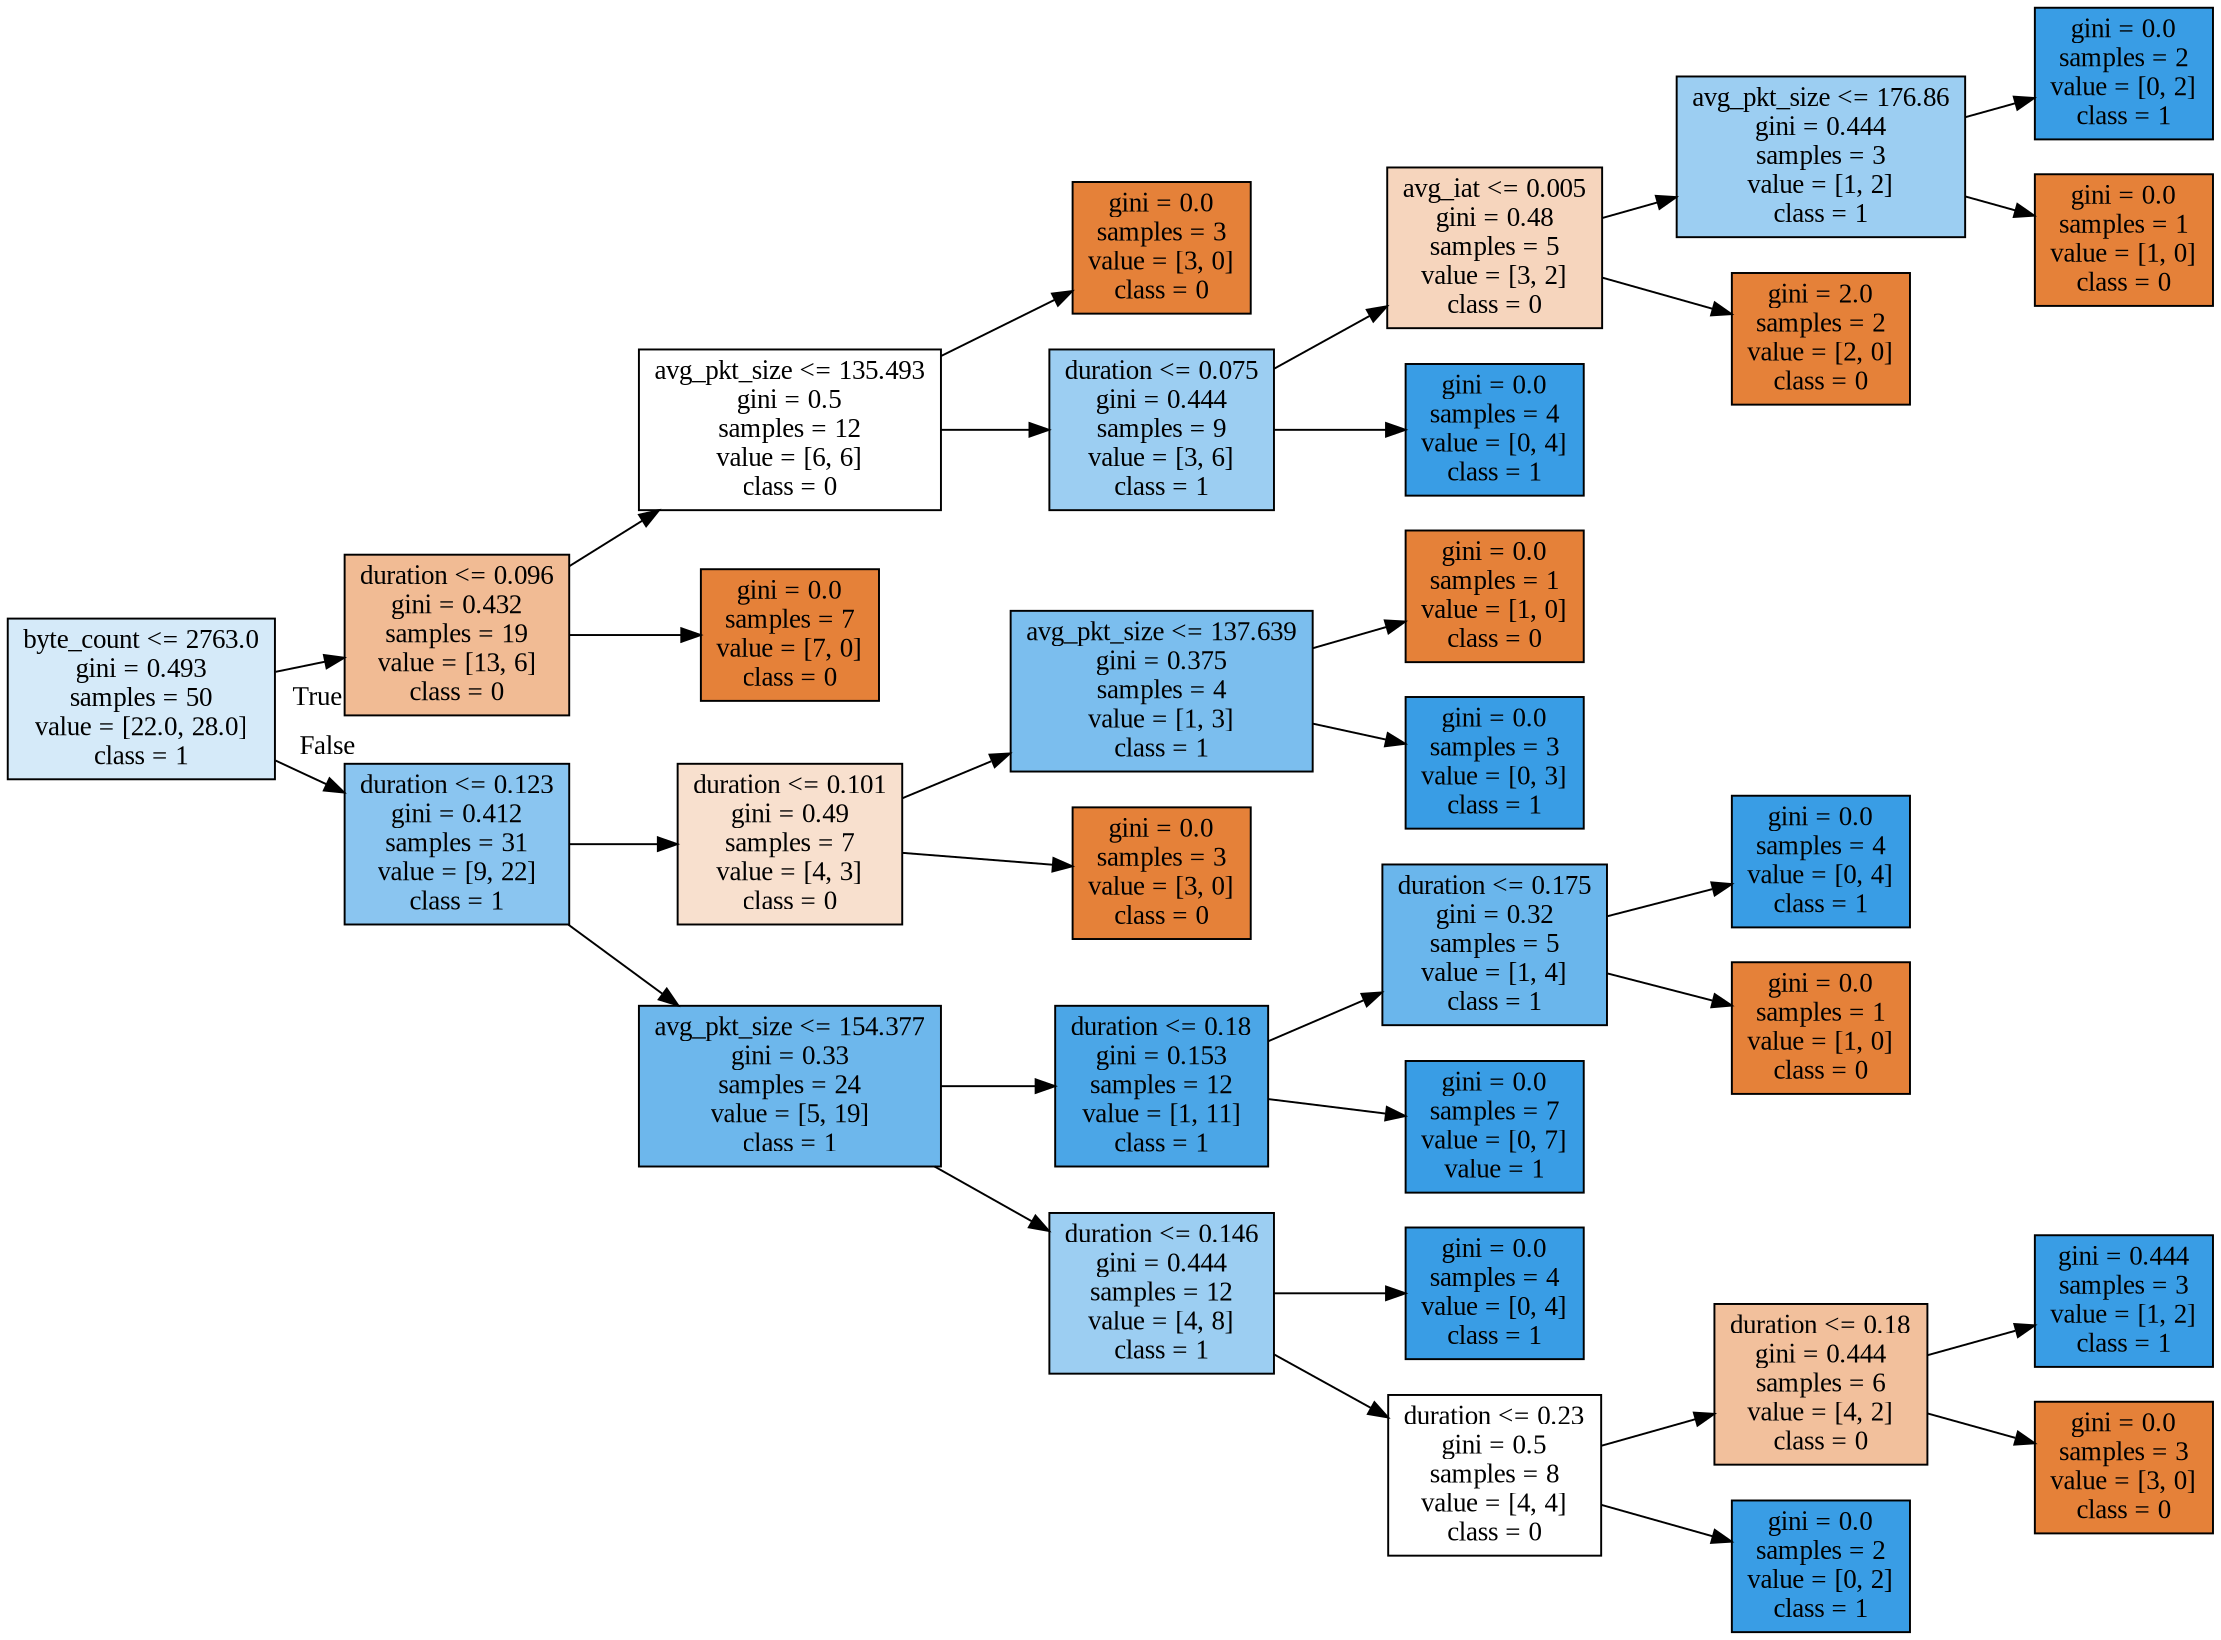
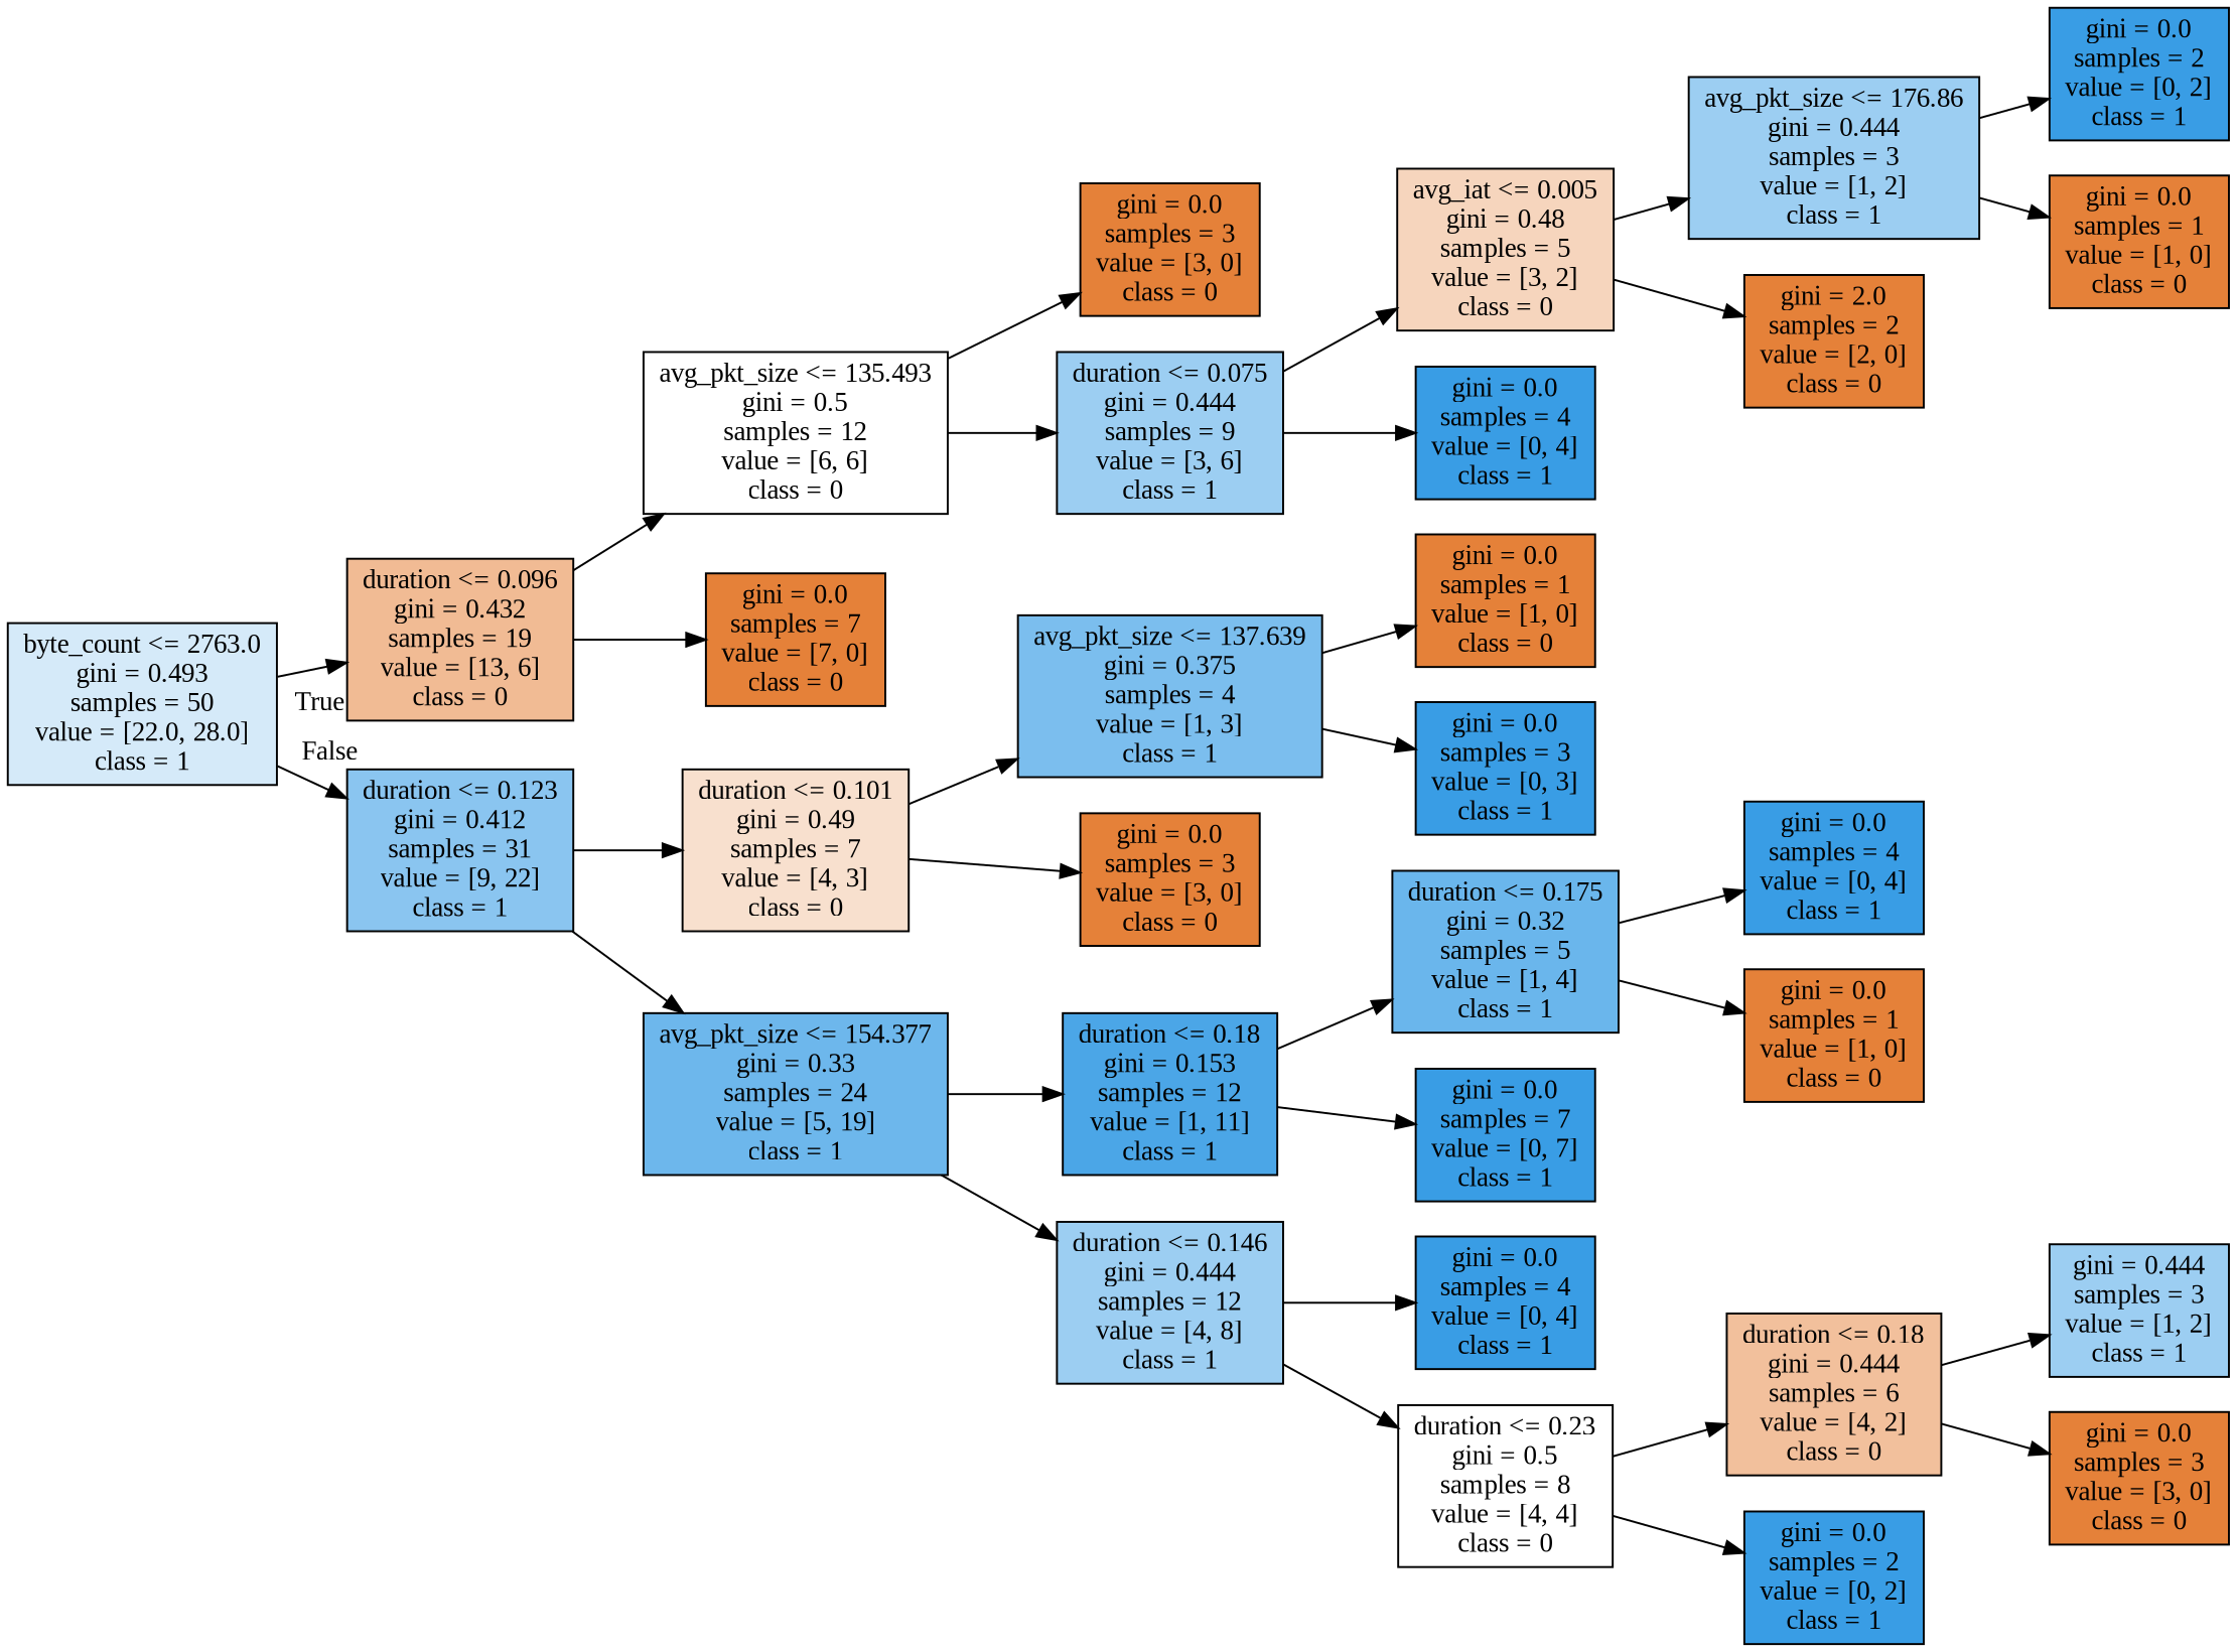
  digraph {
    fontname="Liberation Serif"
    rankdir=LR
    node [color=black fillcolor="#e58139" fontname="Liberation Serif" shape=box style=filled]
    edge [fontname="Liberation Serif"]
    n1 [fillcolor="#d5eaf9" label="byte_count <= 2763.0\ngini = 0.493\nsamples = 50\nvalue = [22.0, 28.0]\nclass = 1"]
    n2 [fillcolor="#f1bb94" label="duration <= 0.096\ngini = 0.432\nsamples = 19\nvalue = [13, 6]\nclass = 0"]
    n3 [fillcolor="#8ac5f0" label="duration <= 0.123\ngini = 0.412\nsamples = 31\nvalue = [9, 22]\nclass = 1"]
    n4 [fillcolor="#ffffff" label="avg_pkt_size <= 135.493\ngini = 0.5\nsamples = 12\nvalue = [6, 6]\nclass = 0"]
    n5 [label="gini = 0.0\nsamples = 7\nvalue = [7, 0]\nclass = 0"]
    n6 [fillcolor="#f8e0ce" label="duration <= 0.101\ngini = 0.49\nsamples = 7\nvalue = [4, 3]\nclass = 0"]
    n7 [fillcolor="#6db7ec" label="avg_pkt_size <= 154.377\ngini = 0.33\nsamples = 24\nvalue = [5, 19]\nclass = 1"]
    n8 [label="gini = 0.0\nsamples = 3\nvalue = [3, 0]\nclass = 0"]
    n9 [fillcolor="#9ccef2" label="duration <= 0.075\ngini = 0.444\nsamples = 9\nvalue = [3, 6]\nclass = 1"]
    n10 [fillcolor="#f6d5bd" label="avg_iat <= 0.005\ngini = 0.48\nsamples = 5\nvalue = [3, 2]\nclass = 0"]
    n11 [fillcolor="#399de5" label="gini = 0.0\nsamples = 4\nvalue = [0, 4]\nclass = 1"]
    n12 [fillcolor="#9ccef2" label="avg_pkt_size <= 176.86\ngini = 0.444\nsamples = 3\nvalue = [1, 2]\nclass = 1"]
    n13 [label="gini = 2.0\nsamples = 2\nvalue = [2, 0]\nclass = 0"]
    n14 [fillcolor="#399de5" label="gini = 0.0\nsamples = 2\nvalue = [0, 2]\nclass = 1"]
    n15 [label="gini = 0.0\nsamples = 1\nvalue = [1, 0]\nclass = 0"]
    n16 [fillcolor="#7bbeee" label="avg_pkt_size <= 137.639\ngini = 0.375\nsamples = 4\nvalue = [1, 3]\nclass = 1"]
    n17 [label="gini = 0.0\nsamples = 3\nvalue = [3, 0]\nclass = 0"]
    n18 [fillcolor="#4ba6e7" label="duration <= 0.18\ngini = 0.153\nsamples = 12\nvalue = [1, 11]\nclass = 1"]
    n19 [fillcolor="#9ccef2" label="duration <= 0.146\ngini = 0.444\nsamples = 12\nvalue = [4, 8]\nclass = 1"]
    n20 [label="gini = 0.0\nsamples = 1\nvalue = [1, 0]\nclass = 0"]
    n21 [fillcolor="#399de5" label="gini = 0.0\nsamples = 3\nvalue = [0, 3]\nclass = 1"]
    n22 [fillcolor="#6ab6ec" label="duration <= 0.175\ngini = 0.32\nsamples = 5\nvalue = [1, 4]\nclass = 1"]
-   n23 [fillcolor="#399de5" label="gini = 0.0\nsamples = 7\nvalue = [0, 7]\nvalue = 1"]
+   n23 [fillcolor="#399de5" label="gini = 0.0\nsamples = 7\nvalue = [0, 7]\nclass = 1"]
    n24 [fillcolor="#399de5" label="gini = 0.0\nsamples = 4\nvalue = [0, 4]\nclass = 1"]
    n25 [fillcolor="#ffffff" label="duration <= 0.23\ngini = 0.5\nsamples = 8\nvalue = [4, 4]\nclass = 0"]
    n26 [fillcolor="#399de5" label="gini = 0.0\nsamples = 4\nvalue = [0, 4]\nclass = 1"]
    n27 [label="gini = 0.0\nsamples = 1\nvalue = [1, 0]\nclass = 0"]
    n28 [fillcolor="#f2c09c" label="duration <= 0.18\ngini = 0.444\nsamples = 6\nvalue = [4, 2]\nclass = 0"]
    n29 [fillcolor="#399de5" label="gini = 0.0\nsamples = 2\nvalue = [0, 2]\nclass = 1"]
-   n30 [fillcolor="#399de5" label="gini = 0.444\nsamples = 3\nvalue = [1, 2]\nclass = 1"]
+   n30 [fillcolor="#9ccef2" label="gini = 0.444\nsamples = 3\nvalue = [1, 2]\nclass = 1"]
    n31 [label="gini = 0.0\nsamples = 3\nvalue = [3, 0]\nclass = 0"]
    n1 -> n2 [headlabel=True labelangle=45 labeldistance=2.5]
    n1 -> n3 [headlabel=False labelangle=-45 labeldistance=2.5]
    n2 -> n4
    n2 -> n5
    n3 -> n6
    n3 -> n7
    n4 -> n8
    n4 -> n9
    n6 -> n16
    n6 -> n17
    n7 -> n18
    n7 -> n19
    n9 -> n10
    n9 -> n11
    n10 -> n12
    n10 -> n13
    n12 -> n14
    n12 -> n15
    n16 -> n20
    n16 -> n21
    n18 -> n22
    n18 -> n23
    n19 -> n24
    n19 -> n25
    n22 -> n26
    n22 -> n27
    n25 -> n28
    n25 -> n29
    n28 -> n30
    n28 -> n31
  }
